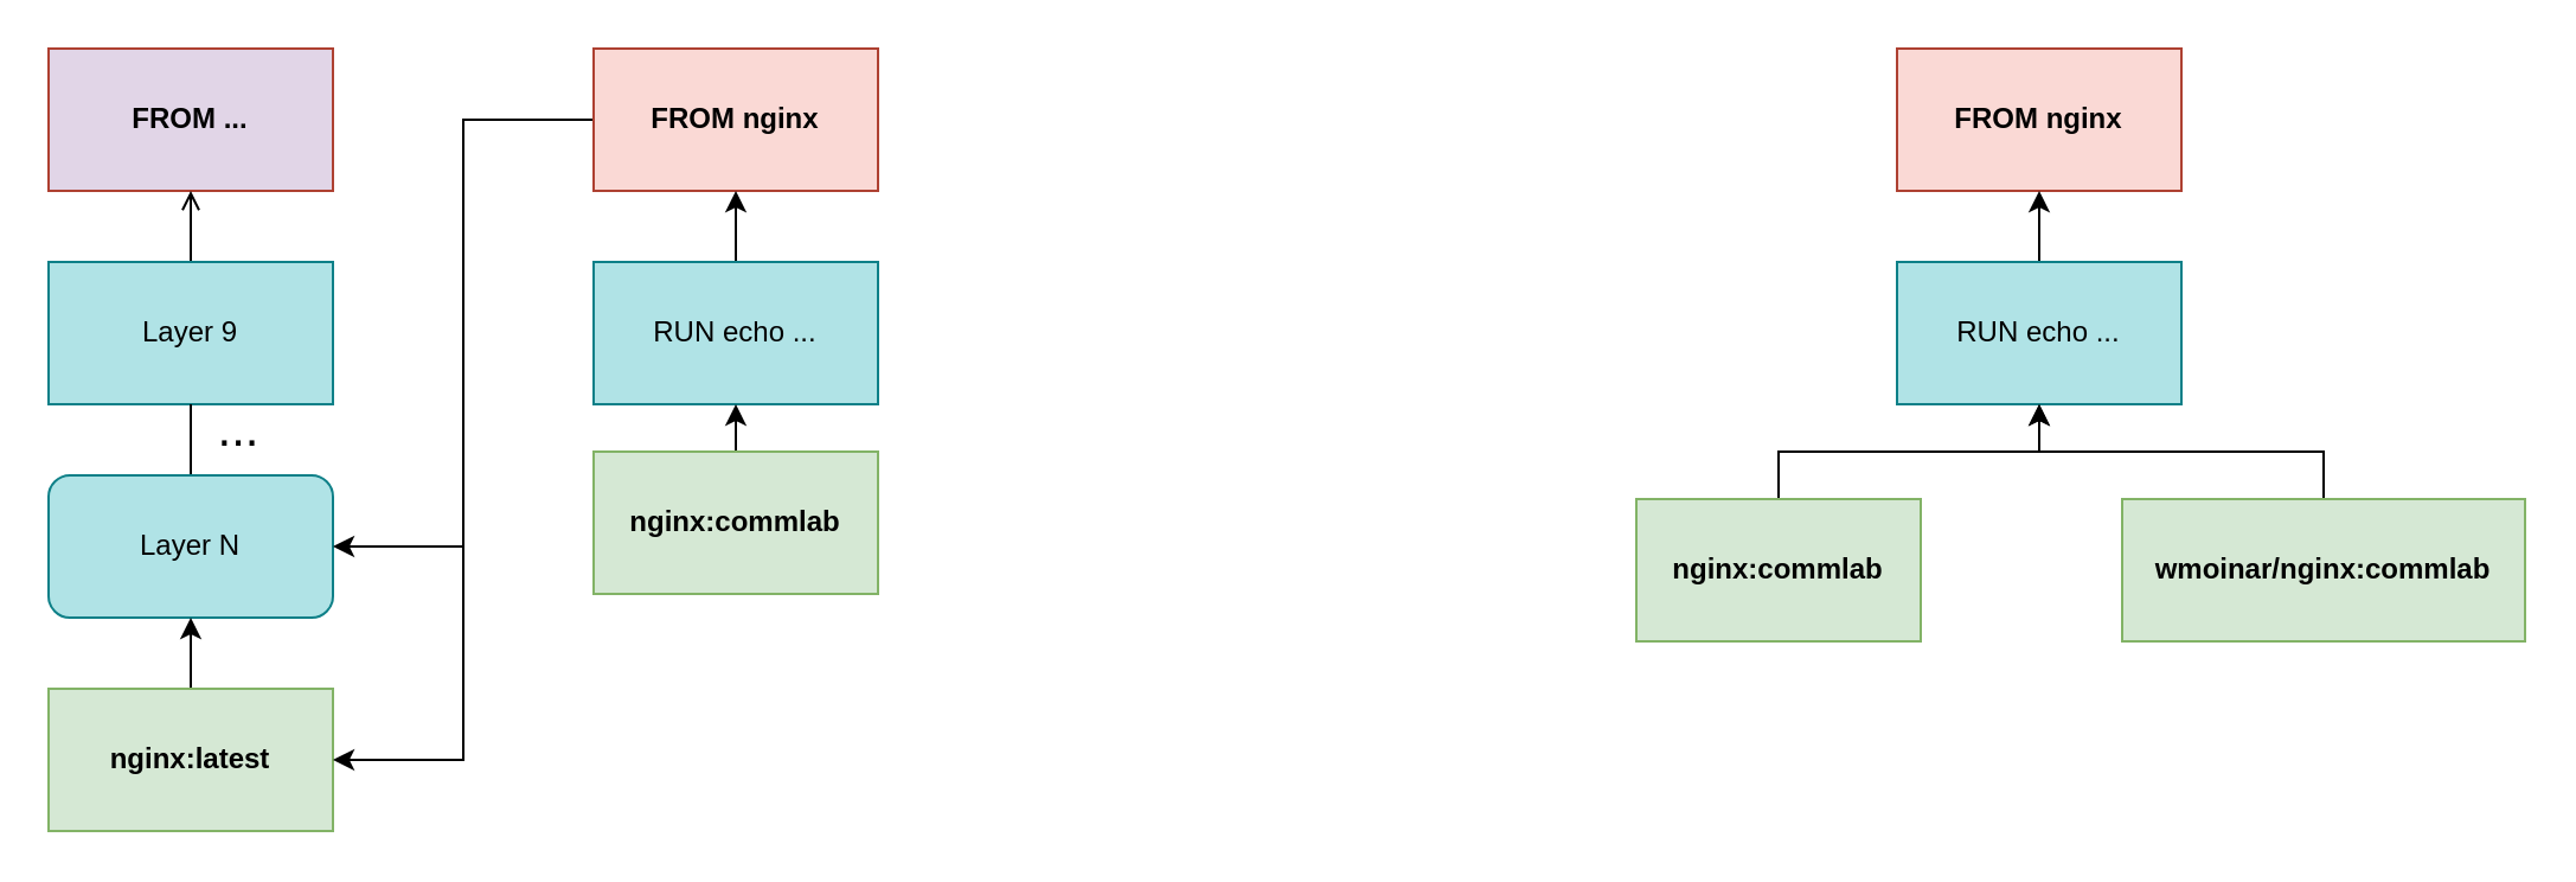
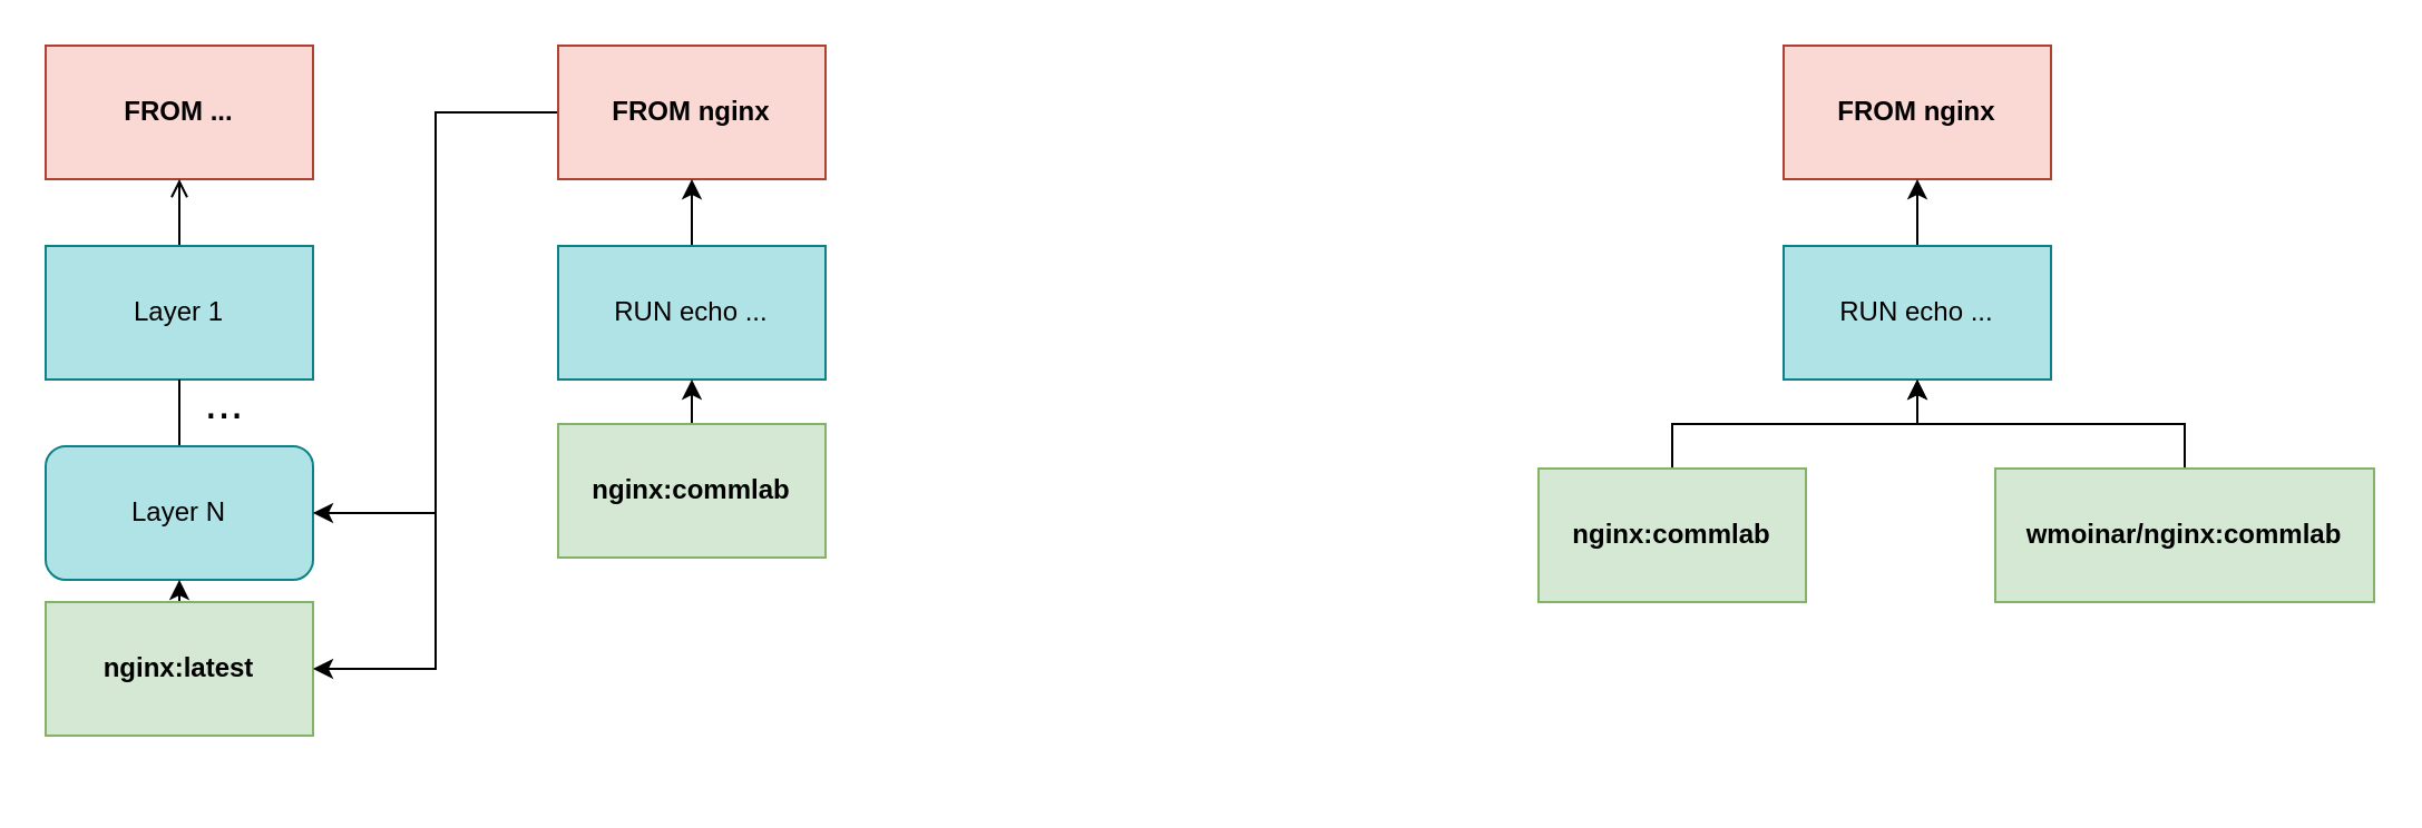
  <mxCell id="0" />
  <mxCell id="1" parent="0" />
- <mxCell id="2" value="&lt;div&gt;FROM ...&lt;/div&gt;" style="rounded=0;whiteSpace=wrap;html=1;fillColor=#e1d5e7;strokeColor=#ae4132;fontStyle=1;" vertex="1" parent="1"><mxGeometry x="20" y="20" width="120" height="60" as="geometry" /></mxCell>
+ <mxCell id="2" value="&lt;div&gt;FROM ...&lt;/div&gt;" style="rounded=0;whiteSpace=wrap;html=1;fillColor=#fad9d5;strokeColor=#ae4132;fontStyle=1" vertex="1" parent="1"><mxGeometry x="20" y="20" width="120" height="60" as="geometry" /></mxCell>
  <mxCell id="3" style="edgeStyle=orthogonalEdgeStyle;rounded=0;orthogonalLoop=1;jettySize=auto;html=1;exitX=0.5;exitY=0;exitDx=0;exitDy=0;entryX=0.5;entryY=1;entryDx=0;entryDy=0;fontStyle=1;endArrow=open;" edge="1" parent="1" source="4" target="2"><mxGeometry relative="1" as="geometry" /></mxCell>
- <mxCell id="4" value="Layer 9" style="rounded=0;whiteSpace=wrap;html=1;fillColor=#b0e3e6;strokeColor=#0e8088;fontStyle=0" vertex="1" parent="1"><mxGeometry x="20" y="110" width="120" height="60" as="geometry" /></mxCell>
+ <mxCell id="4" value="Layer 1" style="rounded=0;whiteSpace=wrap;html=1;fillColor=#b0e3e6;strokeColor=#0e8088;fontStyle=0" vertex="1" parent="1"><mxGeometry x="20" y="110" width="120" height="60" as="geometry" /></mxCell>
  <mxCell id="5" style="edgeStyle=orthogonalEdgeStyle;rounded=0;orthogonalLoop=1;jettySize=auto;html=1;exitX=0.5;exitY=0;exitDx=0;exitDy=0;entryX=0.5;entryY=1;entryDx=0;entryDy=0;fontStyle=0;endArrow=none;" edge="1" parent="1" source="6" target="4"><mxGeometry relative="1" as="geometry" /></mxCell>
  <mxCell id="6" value="Layer N" style="whiteSpace=wrap;html=1;fillColor=#b0e3e6;strokeColor=#0e8088;fontStyle=0;rounded=1;" vertex="1" parent="1"><mxGeometry x="20" y="200" width="120" height="60" as="geometry" /></mxCell>
  <mxCell id="7" style="edgeStyle=orthogonalEdgeStyle;rounded=0;orthogonalLoop=1;jettySize=auto;html=1;exitX=0.5;exitY=0;exitDx=0;exitDy=0;entryX=0.5;entryY=1;entryDx=0;entryDy=0;fontStyle=1" edge="1" parent="1" source="8" target="6"><mxGeometry relative="1" as="geometry" /></mxCell>
- <mxCell id="8" value="nginx:latest" style="rounded=0;whiteSpace=wrap;html=1;fillColor=#d5e8d4;strokeColor=#82b366;fontStyle=1" vertex="1" parent="1"><mxGeometry x="20" y="290" width="120" height="60" as="geometry" /></mxCell>
+ <mxCell id="8" value="nginx:latest" style="rounded=0;whiteSpace=wrap;html=1;fillColor=#d5e8d4;strokeColor=#82b366;fontStyle=1" vertex="1" parent="1"><mxGeometry x="20" y="270" width="120" height="60" as="geometry" /></mxCell>
  <mxCell id="9" style="edgeStyle=orthogonalEdgeStyle;rounded=0;orthogonalLoop=1;jettySize=auto;html=1;exitX=0;exitY=0.5;exitDx=0;exitDy=0;entryX=1;entryY=0.5;entryDx=0;entryDy=0;fontStyle=1" edge="1" parent="1" source="11" target="6"><mxGeometry relative="1" as="geometry" /></mxCell>
  <mxCell id="10" style="edgeStyle=orthogonalEdgeStyle;rounded=0;orthogonalLoop=1;jettySize=auto;html=1;exitX=0;exitY=0.5;exitDx=0;exitDy=0;entryX=1;entryY=0.5;entryDx=0;entryDy=0;fontStyle=1" edge="1" parent="1" source="11" target="8"><mxGeometry relative="1" as="geometry" /></mxCell>
  <mxCell id="11" value="FROM nginx " style="rounded=0;whiteSpace=wrap;html=1;fillColor=#fad9d5;strokeColor=#ae4132;fontStyle=1" vertex="1" parent="1"><mxGeometry x="250" y="20" width="120" height="60" as="geometry" /></mxCell>
  <mxCell id="12" style="edgeStyle=orthogonalEdgeStyle;rounded=0;orthogonalLoop=1;jettySize=auto;html=1;exitX=0.5;exitY=0;exitDx=0;exitDy=0;entryX=0.5;entryY=1;entryDx=0;entryDy=0;fontStyle=1" edge="1" parent="1" source="13" target="11"><mxGeometry relative="1" as="geometry" /></mxCell>
  <mxCell id="13" value="RUN echo ..." style="rounded=0;whiteSpace=wrap;html=1;fillColor=#b0e3e6;strokeColor=#0e8088;fontStyle=0" vertex="1" parent="1"><mxGeometry x="250" y="110" width="120" height="60" as="geometry" /></mxCell>
  <mxCell id="14" style="edgeStyle=orthogonalEdgeStyle;rounded=0;orthogonalLoop=1;jettySize=auto;html=1;exitX=0.5;exitY=0;exitDx=0;exitDy=0;entryX=0.5;entryY=1;entryDx=0;entryDy=0;fontStyle=1" edge="1" parent="1" source="15" target="13"><mxGeometry relative="1" as="geometry" /></mxCell>
  <mxCell id="15" value="nginx:commlab" style="rounded=0;whiteSpace=wrap;html=1;fillColor=#d5e8d4;strokeColor=#82b366;fontStyle=1" vertex="1" parent="1"><mxGeometry x="250" y="190" width="120" height="60" as="geometry" /></mxCell>
  <mxCell id="16" value="&lt;font style=&quot;font-size: 21px;&quot;&gt;...&lt;/font&gt;" style="text;html=1;align=center;verticalAlign=middle;resizable=0;points=[];autosize=1;strokeColor=none;fillColor=none;fontStyle=0" vertex="1" parent="1"><mxGeometry x="85" y="170" width="30" height="20" as="geometry" /></mxCell>
  <mxCell id="17" value="FROM nginx " style="rounded=0;whiteSpace=wrap;html=1;fillColor=#fad9d5;strokeColor=#ae4132;fontStyle=1" vertex="1" parent="1"><mxGeometry x="800" y="20" width="120" height="60" as="geometry" /></mxCell>
  <mxCell id="18" style="edgeStyle=orthogonalEdgeStyle;rounded=0;orthogonalLoop=1;jettySize=auto;html=1;exitX=0.5;exitY=0;exitDx=0;exitDy=0;entryX=0.5;entryY=1;entryDx=0;entryDy=0;fontStyle=1" edge="1" parent="1" source="19" target="17"><mxGeometry relative="1" as="geometry" /></mxCell>
  <mxCell id="19" value="RUN echo ..." style="rounded=0;whiteSpace=wrap;html=1;fillColor=#b0e3e6;strokeColor=#0e8088;fontStyle=0" vertex="1" parent="1"><mxGeometry x="800" y="110" width="120" height="60" as="geometry" /></mxCell>
  <mxCell id="20" style="edgeStyle=orthogonalEdgeStyle;rounded=0;orthogonalLoop=1;jettySize=auto;html=1;exitX=0.5;exitY=0;exitDx=0;exitDy=0;entryX=0.5;entryY=1;entryDx=0;entryDy=0;fontStyle=1" edge="1" parent="1" source="21" target="19"><mxGeometry relative="1" as="geometry" /></mxCell>
  <mxCell id="21" value="nginx:commlab" style="rounded=0;whiteSpace=wrap;html=1;fillColor=#d5e8d4;strokeColor=#82b366;fontStyle=1" vertex="1" parent="1"><mxGeometry x="690" y="210" width="120" height="60" as="geometry" /></mxCell>
  <mxCell id="22" style="edgeStyle=orthogonalEdgeStyle;rounded=0;orthogonalLoop=1;jettySize=auto;html=1;exitX=0.5;exitY=0;exitDx=0;exitDy=0;entryX=0.5;entryY=1;entryDx=0;entryDy=0;fontSize=21;" edge="1" parent="1" source="23" target="19"><mxGeometry relative="1" as="geometry" /></mxCell>
  <mxCell id="23" value="wmoinar/nginx:commlab" style="rounded=0;whiteSpace=wrap;html=1;fillColor=#d5e8d4;strokeColor=#82b366;fontStyle=1" vertex="1" parent="1"><mxGeometry x="895" y="210" width="170" height="60" as="geometry" /></mxCell>
